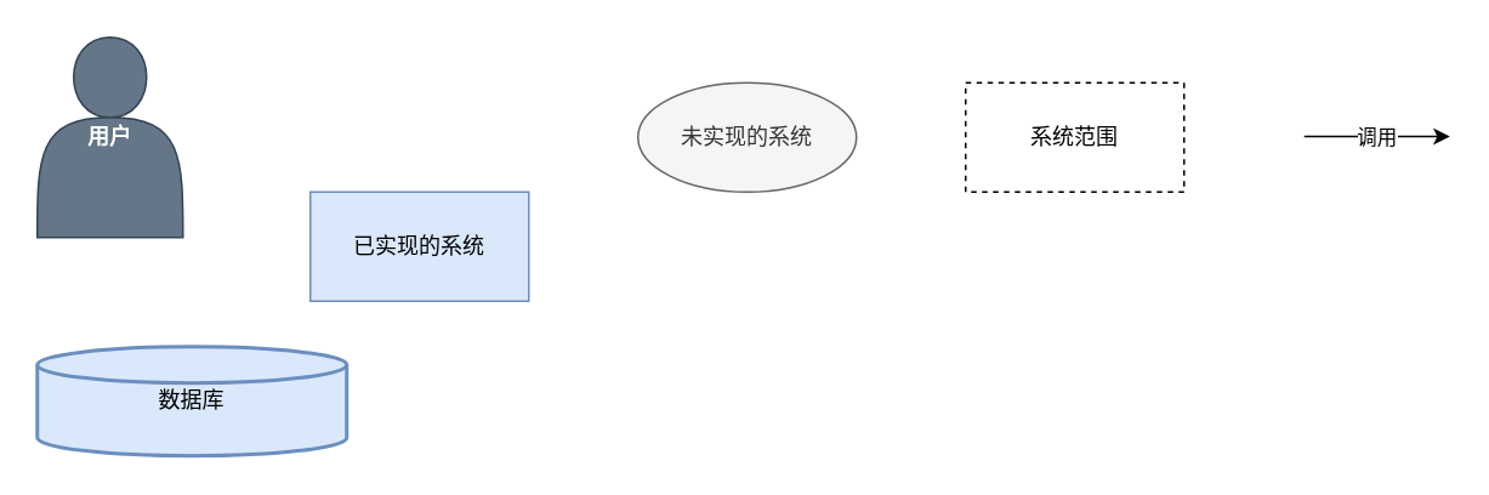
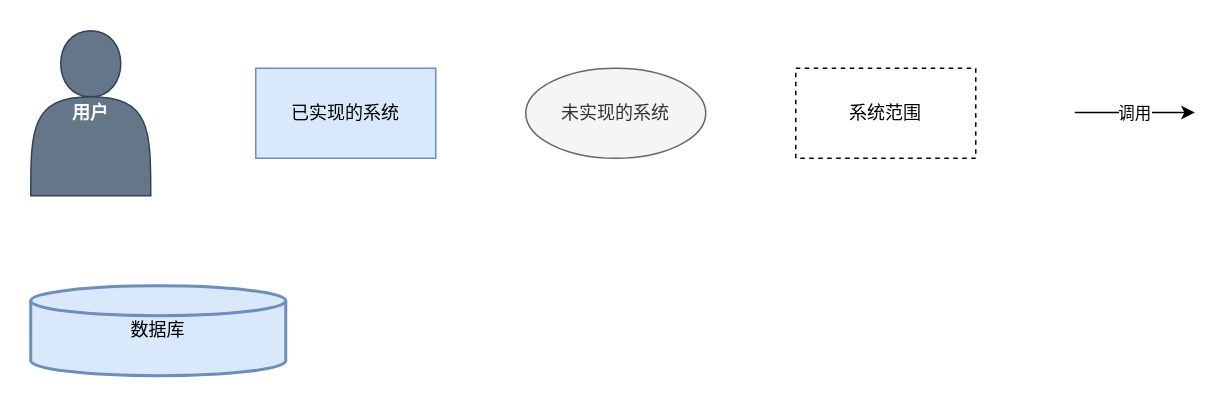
  <mxCell id="0" />
  <mxCell id="1" parent="0" />
- <mxCell id="2" value="已实现的系统" style="rounded=0;whiteSpace=wrap;html=1;fillColor=#dae8fc;strokeColor=#6c8ebf;" parent="1" vertex="1"><mxGeometry x="170" y="105" width="120" height="60" as="geometry" /></mxCell>
+ <mxCell id="2" value="已实现的系统" style="rounded=0;whiteSpace=wrap;html=1;fillColor=#dae8fc;strokeColor=#6c8ebf;" parent="1" vertex="1"><mxGeometry x="170" y="45" width="120" height="60" as="geometry" /></mxCell>
  <mxCell id="3" value="&lt;b&gt;用户&lt;/b&gt;" style="shape=actor;whiteSpace=wrap;html=1;fillColor=#647687;strokeColor=#314354;fontColor=#ffffff;" parent="1" vertex="1"><mxGeometry x="20" y="20" width="80" height="110" as="geometry" /></mxCell>
  <mxCell id="4" value="未实现的系统" style="ellipse;whiteSpace=wrap;html=1;fillColor=#f5f5f5;strokeColor=#666666;fontColor=#333333;" parent="1" vertex="1"><mxGeometry x="350" y="45" width="120" height="60" as="geometry" /></mxCell>
  <mxCell id="5" value="系统范围" style="rounded=0;whiteSpace=wrap;html=1;fillColor=#FFFFFF;dashed=1;" parent="1" vertex="1"><mxGeometry x="530" y="45" width="120" height="60" as="geometry" /></mxCell>
  <mxCell id="6" value="调用" style="endArrow=classic;html=1;" parent="1" edge="1"><mxGeometry width="50" height="50" relative="1" as="geometry"><mxPoint x="716" y="74.5" as="sourcePoint" /><mxPoint x="796" y="74.5" as="targetPoint" /></mxGeometry></mxCell>
  <mxCell id="7" value="数据库" style="strokeWidth=2;html=1;shape=mxgraph.flowchart.database;whiteSpace=wrap;fillColor=#dae8fc;strokeColor=#6c8ebf;" vertex="1" parent="1"><mxGeometry x="20" y="190" width="170" height="60" as="geometry" /></mxCell>
